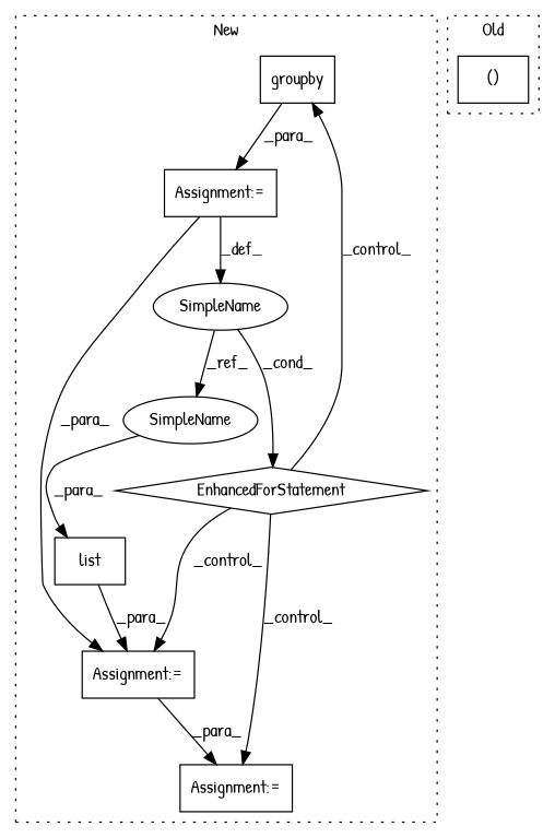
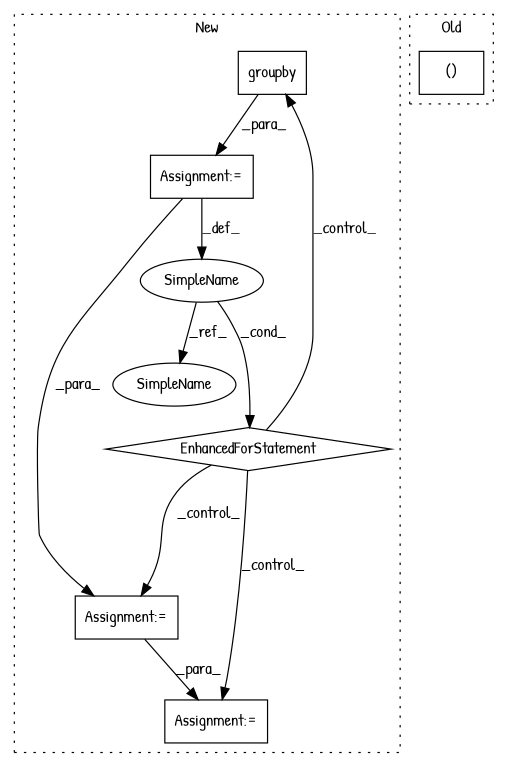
  digraph {
    fontname="Patrick Hand"
    node [a=7 fontname="Patrick Hand" l="77,2" s="5880,6033" shape=box]
    edge [fontname="Patrick Hand"]
    n1 [a=32 l="8,1" label=groupby s="5996,6032"]
    n2 [label="Assignment:="]
    n3 [l="57,2" label="Assignment:=" s="6086,6167"]
    n4 [a=70 label=EnhancedForStatement shape=diamond]
    n5 [a=42 l=14 label=SimpleName s=5969 shape=ellipse]
-   n6 [a=32 l="5,1" label=list s="6058,6077"]
    n7 [l=1 label="Assignment:=" s=6057]
    n8 [a=42 l=14 label=SimpleName s=6063 shape=ellipse]
    n9 [a=106 l=32 label="()" s=5671]
    subgraph cluster_1 {
      label=New
      style=dotted
      n1
      n2
      n3
      n4
      n5
-     n6
      n7
      n8
    }
    subgraph cluster_2 {
      label=Old
      style=dotted
      n9
    }
    n1 -> n2 [label=_para_]
    n2 -> n5 [label=_def_]
    n2 -> n7 [label=_para_]
    n4 -> n1 [label=_control_]
    n4 -> n3 [label=_control_]
    n4 -> n7 [label=_control_]
    n5 -> n4 [label=_cond_]
    n5 -> n8 [label=_ref_]
-   n6 -> n7 [label=_para_]
    n7 -> n3 [label=_para_]
-   n8 -> n6 [label=_para_]
  }
